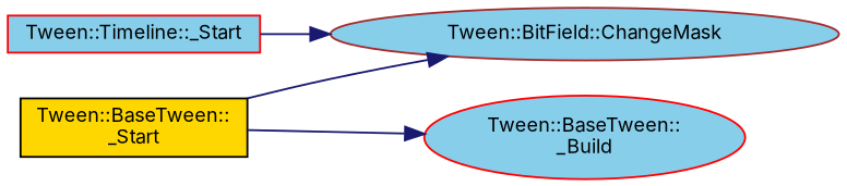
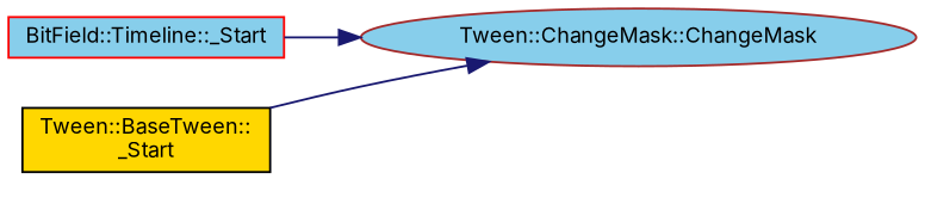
  digraph {
    fontname=Inter
    rankdir=LR
    node [color=red fillcolor=skyblue fontname=Inter fontsize=10 shape=box style=filled]
    edge [color=midnightblue fontname=Inter fontsize=10 labelfontname=FreeSans labelfontsize=10 style=solid]
-   n1 [fontcolor=black height=0.2 label="Tween::Timeline::_Start" width=0.4]
-   n2 [color=brown height=0.2 label="Tween::BitField::ChangeMask" shape=ellipse width=0.4]
+   n1 [fontcolor=black height=0.2 label="BitField::Timeline::_Start" width=0.4]
+   n2 [color=brown height=0.2 label="Tween::ChangeMask::ChangeMask" shape=ellipse width=0.4]
    n3 [color=black fillcolor=gold height=0.2 label="Tween::BaseTween::\l_Start" width=0.4]
-   n4 [height=0.2 label="Tween::BaseTween::\l_Build" shape=ellipse width=0.4]
    n1 -> n2
    n3 -> n2
-   n3 -> n4
  }
